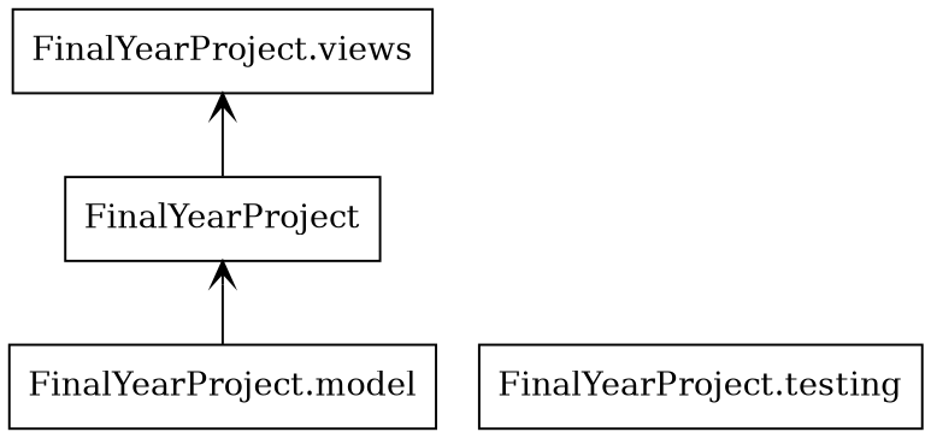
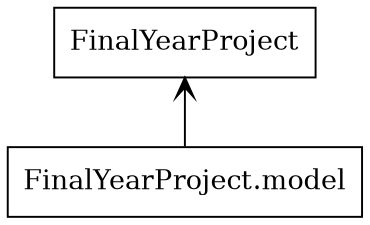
  digraph {
    rankdir=BT
    node [shape=box]
    edge [arrowhead=open arrowtail=none]
    n1 [label=FinalYearProject]
-   n2 [label="FinalYearProject.views"]
    n3 [label="FinalYearProject.model"]
-   n4 [label="FinalYearProject.testing"]
-   n1 -> n2
    n3 -> n1
  }
